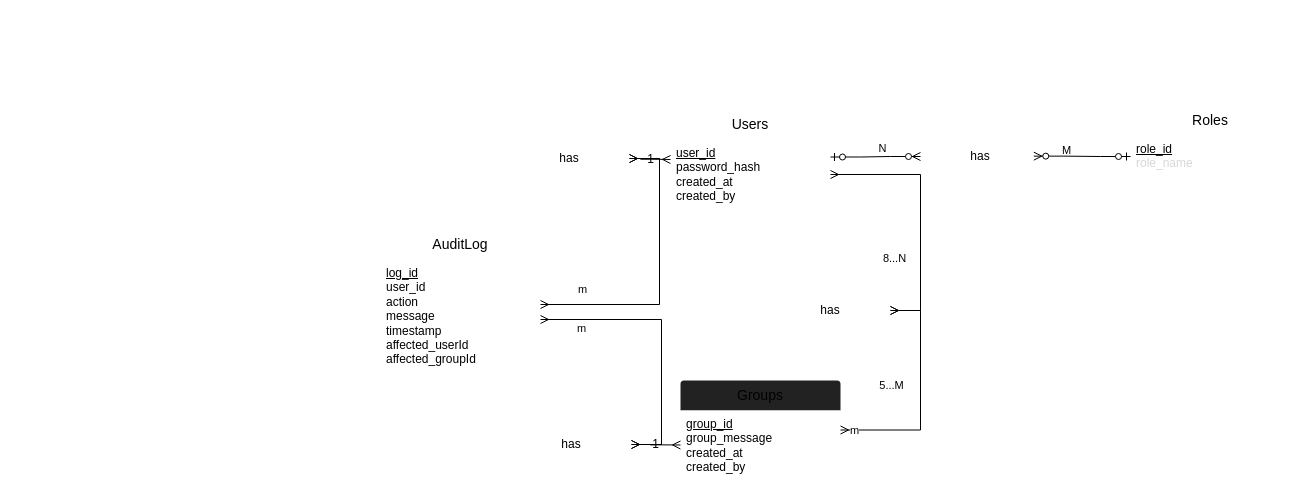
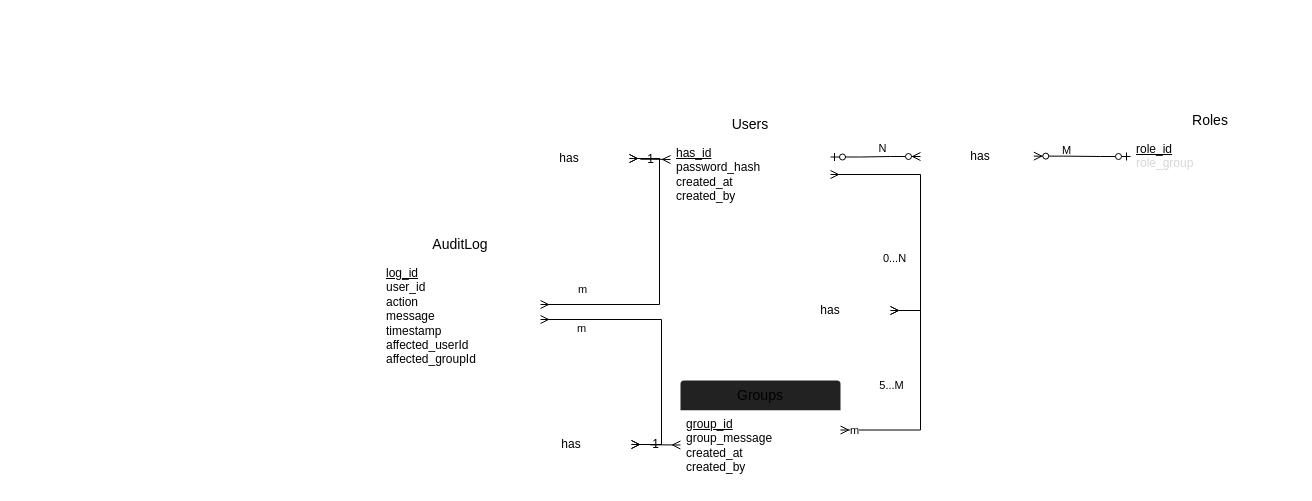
  <mxCell id="0" />
  <mxCell id="1" parent="0" />
  <mxCell id="2" value="Users" style="swimlane;childLayout=stackLayout;horizontal=1;startSize=30;horizontalStack=0;rounded=1;fontSize=14;fontStyle=0;strokeWidth=2;resizeParent=0;resizeLast=1;shadow=0;dashed=0;align=center;arcSize=4;whiteSpace=wrap;html=1;strokeColor=none;fillColor=light-dark(#FFFFFF,#222222);fontColor=light-dark(#000000,#D7D7D9);" parent="1" vertex="1"><mxGeometry x="670" y="109" width="160" height="100" as="geometry" /></mxCell>
- <mxCell id="3" value="&lt;u&gt;&lt;font style=&quot;color: light-dark(rgb(0, 0, 0), rgb(215, 215, 217));&quot;&gt;user_id&lt;/font&gt;&lt;/u&gt;&lt;div&gt;&lt;font style=&quot;color: light-dark(rgb(0, 0, 0), rgb(215, 215, 217));&quot;&gt;password_hash&lt;/font&gt;&lt;/div&gt;&lt;div&gt;&lt;font style=&quot;color: light-dark(rgb(0, 0, 0), rgb(215, 215, 217));&quot;&gt;created_at&lt;/font&gt;&lt;/div&gt;&lt;div&gt;&lt;font style=&quot;color: light-dark(rgb(0, 0, 0), rgb(215, 215, 217));&quot;&gt;created_by&lt;/font&gt;&lt;/div&gt;&lt;div&gt;&lt;br&gt;&lt;/div&gt;" style="align=left;strokeColor=none;fillColor=light-dark(#FFFFFF,#37383F);spacingLeft=4;spacingRight=4;fontSize=12;verticalAlign=top;resizable=0;rotatable=0;part=1;html=1;whiteSpace=wrap;" parent="2" vertex="1"><mxGeometry y="30" width="160" height="70" as="geometry" /></mxCell>
+ <mxCell id="3" value="&lt;u&gt;&lt;font style=&quot;color: light-dark(rgb(0, 0, 0), rgb(215, 215, 217));&quot;&gt;has_id&lt;/font&gt;&lt;/u&gt;&lt;div&gt;&lt;font style=&quot;color: light-dark(rgb(0, 0, 0), rgb(215, 215, 217));&quot;&gt;password_hash&lt;/font&gt;&lt;/div&gt;&lt;div&gt;&lt;font style=&quot;color: light-dark(rgb(0, 0, 0), rgb(215, 215, 217));&quot;&gt;created_at&lt;/font&gt;&lt;/div&gt;&lt;div&gt;&lt;font style=&quot;color: light-dark(rgb(0, 0, 0), rgb(215, 215, 217));&quot;&gt;created_by&lt;/font&gt;&lt;/div&gt;&lt;div&gt;&lt;br&gt;&lt;/div&gt;" style="align=left;strokeColor=none;fillColor=light-dark(#FFFFFF,#37383F);spacingLeft=4;spacingRight=4;fontSize=12;verticalAlign=top;resizable=0;rotatable=0;part=1;html=1;whiteSpace=wrap;" parent="2" vertex="1"><mxGeometry y="30" width="160" height="70" as="geometry" /></mxCell>
  <mxCell id="4" value="Groups" style="swimlane;childLayout=stackLayout;horizontal=1;startSize=30;horizontalStack=0;rounded=1;fontSize=14;fontStyle=0;strokeWidth=2;resizeParent=0;resizeLast=1;shadow=0;dashed=0;align=center;arcSize=4;whiteSpace=wrap;html=1;strokeColor=none;fillColor=light-dark(#222222,#222222);fillStyle=solid;gradientColor=none;fontColor=light-dark(#000000,#D7D7D9);" parent="1" vertex="1"><mxGeometry x="680" y="380" width="160" height="99" as="geometry" /></mxCell>
  <mxCell id="5" value="&lt;u&gt;group_id&lt;/u&gt;&lt;div&gt;group_message&lt;/div&gt;&lt;div&gt;created_at&lt;/div&gt;&lt;div&gt;created_by&lt;/div&gt;&lt;div&gt;&lt;br&gt;&lt;/div&gt;" style="align=left;strokeColor=none;fillColor=light-dark(#FFFFFF,#37383F);spacingLeft=4;spacingRight=4;fontSize=12;verticalAlign=top;resizable=0;rotatable=0;part=1;html=1;whiteSpace=wrap;fontColor=light-dark(#000000,#D7D7D9);" parent="4" vertex="1"><mxGeometry y="30" width="160" height="69" as="geometry" /></mxCell>
  <mxCell id="6" value="AuditLog" style="swimlane;childLayout=stackLayout;horizontal=1;startSize=30;horizontalStack=0;rounded=1;fontSize=14;fontStyle=0;strokeWidth=2;resizeParent=0;resizeLast=1;shadow=0;dashed=0;align=center;arcSize=4;whiteSpace=wrap;html=1;strokeColor=none;fillColor=light-dark(#FFFFFF,#222222);fontColor=light-dark(#000000,#D7D7D9);" parent="1" vertex="1"><mxGeometry x="380" y="229" width="160" height="150" as="geometry" /></mxCell>
  <mxCell id="7" value="&lt;u&gt;log_id&lt;/u&gt;&lt;div&gt;user_id&lt;/div&gt;&lt;div&gt;action&lt;/div&gt;&lt;div&gt;message&lt;/div&gt;&lt;div&gt;timestamp&lt;/div&gt;&lt;div&gt;affected_userId&lt;/div&gt;&lt;div&gt;affected_groupId&lt;/div&gt;&lt;div&gt;&lt;br&gt;&lt;/div&gt;" style="align=left;strokeColor=none;fillColor=light-dark(#FFFFFF,#37383F);spacingLeft=4;spacingRight=4;fontSize=12;verticalAlign=top;resizable=0;rotatable=0;part=1;html=1;whiteSpace=wrap;fontColor=light-dark(#000000,#D7D7D9);" parent="6" vertex="1"><mxGeometry y="30" width="160" height="120" as="geometry" /></mxCell>
  <mxCell id="8" value="" style="edgeStyle=entityRelationEdgeStyle;fontSize=12;html=1;endArrow=ERmany;startArrow=ERmany;rounded=0;strokeColor=light-dark(#000000,#9A9BA4);" parent="1" source="13" target="3" edge="1"><mxGeometry width="100" height="100" relative="1" as="geometry"><mxPoint x="320" y="350" as="sourcePoint" /><mxPoint x="420" y="250" as="targetPoint" /></mxGeometry></mxCell>
  <mxCell id="9" value="has" style="shape=rhombus;perimeter=rhombusPerimeter;whiteSpace=wrap;html=1;align=center;fillColor=light-dark(#FFFFFF,#37383F);strokeColor=none;" parent="1" vertex="1"><mxGeometry x="920" y="126" width="120" height="60" as="geometry" /></mxCell>
  <mxCell id="10" value="" style="edgeStyle=entityRelationEdgeStyle;fontSize=12;html=1;endArrow=ERzeroToMany;startArrow=ERzeroToOne;rounded=0;exitX=1;exitY=0.25;exitDx=0;exitDy=0;strokeColor=light-dark(#000000,#9A9BA4);" parent="1" source="3" target="9" edge="1"><mxGeometry width="100" height="100" relative="1" as="geometry"><mxPoint x="220" y="390" as="sourcePoint" /><mxPoint x="320" y="290" as="targetPoint" /><Array as="points"><mxPoint x="270" y="340" /></Array></mxGeometry></mxCell>
  <mxCell id="11" value="" style="edgeStyle=entityRelationEdgeStyle;fontSize=12;html=1;endArrow=ERmany;startArrow=ERmany;rounded=0;strokeColor=light-dark(#000000,#9A9BA4);" parent="1" source="4" target="13" edge="1"><mxGeometry width="100" height="100" relative="1" as="geometry"><mxPoint x="620" y="445" as="sourcePoint" /><mxPoint x="690" y="190" as="targetPoint" /></mxGeometry></mxCell>
  <mxCell id="12" value="m" style="edgeLabel;html=1;align=center;verticalAlign=middle;resizable=0;points=[];" parent="11" vertex="1" connectable="0"><mxGeometry x="-0.849" relative="1" as="geometry"><mxPoint x="-4" as="offset" /></mxGeometry></mxCell>
  <mxCell id="13" value="has" style="shape=rhombus;perimeter=rhombusPerimeter;whiteSpace=wrap;html=1;align=center;fillColor=light-dark(#FFFFFF,#37383F);strokeColor=none;" parent="1" vertex="1"><mxGeometry x="770" y="280" width="120" height="60" as="geometry" /></mxCell>
- <mxCell id="14" value="8...N" style="edgeLabel;html=1;align=center;verticalAlign=middle;resizable=0;points=[];labelBackgroundColor=none;" parent="1" vertex="1" connectable="0"><mxGeometry x="890" y="259" as="geometry"><mxPoint x="3" y="-2" as="offset" /></mxGeometry></mxCell>
+ <mxCell id="14" value="0...N" style="edgeLabel;html=1;align=center;verticalAlign=middle;resizable=0;points=[];labelBackgroundColor=none;" parent="1" vertex="1" connectable="0"><mxGeometry x="890" y="259" as="geometry"><mxPoint x="3" y="-2" as="offset" /></mxGeometry></mxCell>
  <mxCell id="15" value="5...M" style="edgeLabel;html=1;align=center;verticalAlign=middle;resizable=0;points=[];labelBackgroundColor=none;" parent="1" vertex="1" connectable="0"><mxGeometry x="890" y="384" as="geometry" /></mxCell>
  <mxCell id="16" value="Roles" style="swimlane;childLayout=stackLayout;horizontal=1;startSize=30;horizontalStack=0;rounded=1;fontSize=14;fontStyle=0;strokeWidth=2;resizeParent=0;resizeLast=1;shadow=0;dashed=0;align=center;arcSize=4;whiteSpace=wrap;html=1;strokeColor=none;fillColor=light-dark(#FFFFFF,#222222);fontColor=light-dark(#000000,#D7D7D9);" parent="1" vertex="1"><mxGeometry x="1130" y="105" width="160" height="72" as="geometry" /></mxCell>
- <mxCell id="17" value="&lt;u&gt;&lt;font style=&quot;color: light-dark(rgb(0, 0, 0), rgb(215, 215, 217));&quot;&gt;role_id&lt;/font&gt;&lt;/u&gt;&lt;div&gt;&lt;font color=&quot;#d7d7d9&quot;&gt;role_name&lt;/font&gt;&lt;/div&gt;" style="align=left;strokeColor=none;fillColor=light-dark(#FFFFFF,#37383F);spacingLeft=4;spacingRight=4;fontSize=12;verticalAlign=top;resizable=0;rotatable=0;part=1;html=1;whiteSpace=wrap;" parent="16" vertex="1"><mxGeometry y="30" width="160" height="42" as="geometry" /></mxCell>
+ <mxCell id="17" value="&lt;u&gt;&lt;font style=&quot;color: light-dark(rgb(0, 0, 0), rgb(215, 215, 217));&quot;&gt;role_id&lt;/font&gt;&lt;/u&gt;&lt;div&gt;&lt;font color=&quot;#d7d7d9&quot;&gt;role_group&lt;/font&gt;&lt;/div&gt;" style="align=left;strokeColor=none;fillColor=light-dark(#FFFFFF,#37383F);spacingLeft=4;spacingRight=4;fontSize=12;verticalAlign=top;resizable=0;rotatable=0;part=1;html=1;whiteSpace=wrap;" parent="16" vertex="1"><mxGeometry y="30" width="160" height="42" as="geometry" /></mxCell>
  <mxCell id="18" value="" style="edgeStyle=entityRelationEdgeStyle;fontSize=12;html=1;endArrow=ERzeroToMany;startArrow=ERzeroToOne;rounded=0;entryX=0.944;entryY=0.494;entryDx=0;entryDy=0;strokeColor=light-dark(#000000,#9A9BA4);entryPerimeter=0;" parent="1" source="17" target="9" edge="1"><mxGeometry width="100" height="100" relative="1" as="geometry"><mxPoint x="1030" y="174.76" as="sourcePoint" /><mxPoint x="1090" y="174.76" as="targetPoint" /><Array as="points"><mxPoint x="450" y="349.76" /></Array></mxGeometry></mxCell>
  <mxCell id="19" value="N" style="edgeLabel;html=1;align=center;verticalAlign=middle;resizable=0;points=[];labelBackgroundColor=none;" parent="1" vertex="1" connectable="0"><mxGeometry x="900" y="394" as="geometry"><mxPoint x="-19" y="-247" as="offset" /></mxGeometry></mxCell>
  <mxCell id="20" value="M" style="edgeLabel;html=1;align=center;verticalAlign=middle;resizable=0;points=[];labelBackgroundColor=none;" parent="1" vertex="1" connectable="0"><mxGeometry x="1065" y="149" as="geometry" /></mxCell>
  <mxCell id="21" value="has" style="shape=rhombus;perimeter=rhombusPerimeter;whiteSpace=wrap;html=1;align=center;fillColor=light-dark(#FFFFFF,#37383F);strokeColor=none;" vertex="1" parent="1"><mxGeometry x="509" y="128" width="120" height="60" as="geometry" /></mxCell>
  <mxCell id="22" value="has" style="shape=rhombus;perimeter=rhombusPerimeter;whiteSpace=wrap;html=1;align=center;fillColor=light-dark(#FFFFFF,#37383F);strokeColor=none;" vertex="1" parent="1"><mxGeometry x="511" y="414" width="120" height="60" as="geometry" /></mxCell>
  <mxCell id="23" value="" style="edgeStyle=entityRelationEdgeStyle;fontSize=12;html=1;endArrow=ERmany;startArrow=ERmany;rounded=0;strokeColor=light-dark(#000000,#9A9BA4);" edge="1" parent="1" source="7" target="22"><mxGeometry width="100" height="100" relative="1" as="geometry"><mxPoint x="340" y="331.292" as="sourcePoint" /><mxPoint x="449.4" y="456.7" as="targetPoint" /><Array as="points"><mxPoint x="278.4" y="321.7" /><mxPoint x="168.4" y="429.7" /></Array></mxGeometry></mxCell>
  <mxCell id="24" value="m" style="edgeLabel;html=1;align=center;verticalAlign=middle;resizable=0;points=[];" vertex="1" connectable="0" parent="23"><mxGeometry x="-0.849" relative="1" as="geometry"><mxPoint x="19" y="8" as="offset" /></mxGeometry></mxCell>
  <mxCell id="25" value="1" style="edgeStyle=entityRelationEdgeStyle;fontSize=12;html=1;endArrow=ERmany;startArrow=ERmany;rounded=0;strokeColor=light-dark(#000000,#9A9BA4);exitX=1;exitY=0.5;exitDx=0;exitDy=0;labelBackgroundColor=none;" edge="1" parent="1" source="22" target="5"><mxGeometry width="100" height="100" relative="1" as="geometry"><mxPoint x="452" y="339" as="sourcePoint" /><mxPoint x="480" y="449" as="targetPoint" /><Array as="points"><mxPoint x="410" y="419" /></Array></mxGeometry></mxCell>
  <mxCell id="26" value="1" style="edgeStyle=entityRelationEdgeStyle;fontSize=12;html=1;endArrow=ERmany;startArrow=ERmany;rounded=0;strokeColor=light-dark(#000000,#9A9BA4);labelBackgroundColor=none;entryX=0;entryY=0.5;entryDx=0;entryDy=0;" edge="1" parent="1" source="21" target="2"><mxGeometry width="100" height="100" relative="1" as="geometry"><mxPoint x="550" y="126" as="sourcePoint" /><mxPoint x="640" y="132" as="targetPoint" /><Array as="points"><mxPoint x="370" y="106" /></Array></mxGeometry></mxCell>
  <mxCell id="27" value="" style="edgeStyle=entityRelationEdgeStyle;fontSize=12;html=1;endArrow=ERmany;startArrow=ERmany;rounded=0;strokeColor=light-dark(#000000,#9A9BA4);" edge="1" parent="1" source="21" target="6"><mxGeometry width="100" height="100" relative="1" as="geometry"><mxPoint x="499" y="87" as="sourcePoint" /><mxPoint x="310" y="225" as="targetPoint" /><Array as="points"><mxPoint x="130" y="20" /><mxPoint x="20" y="128" /></Array></mxGeometry></mxCell>
  <mxCell id="28" value="m" style="edgeLabel;html=1;align=center;verticalAlign=middle;resizable=0;points=[];labelBackgroundColor=none;" vertex="1" connectable="0" parent="27"><mxGeometry x="0.757" y="-2" relative="1" as="geometry"><mxPoint x="5" y="-14" as="offset" /></mxGeometry></mxCell>
